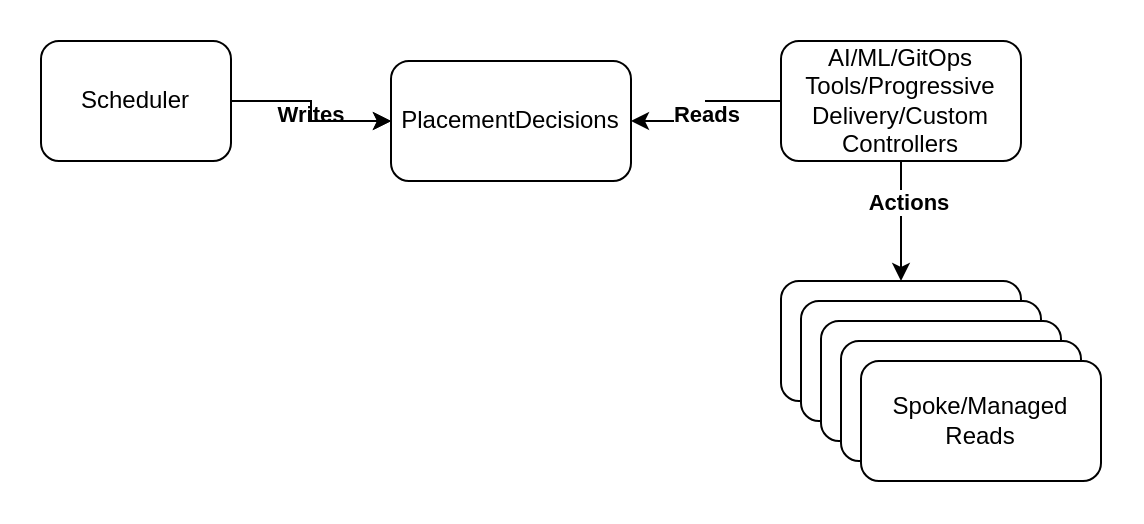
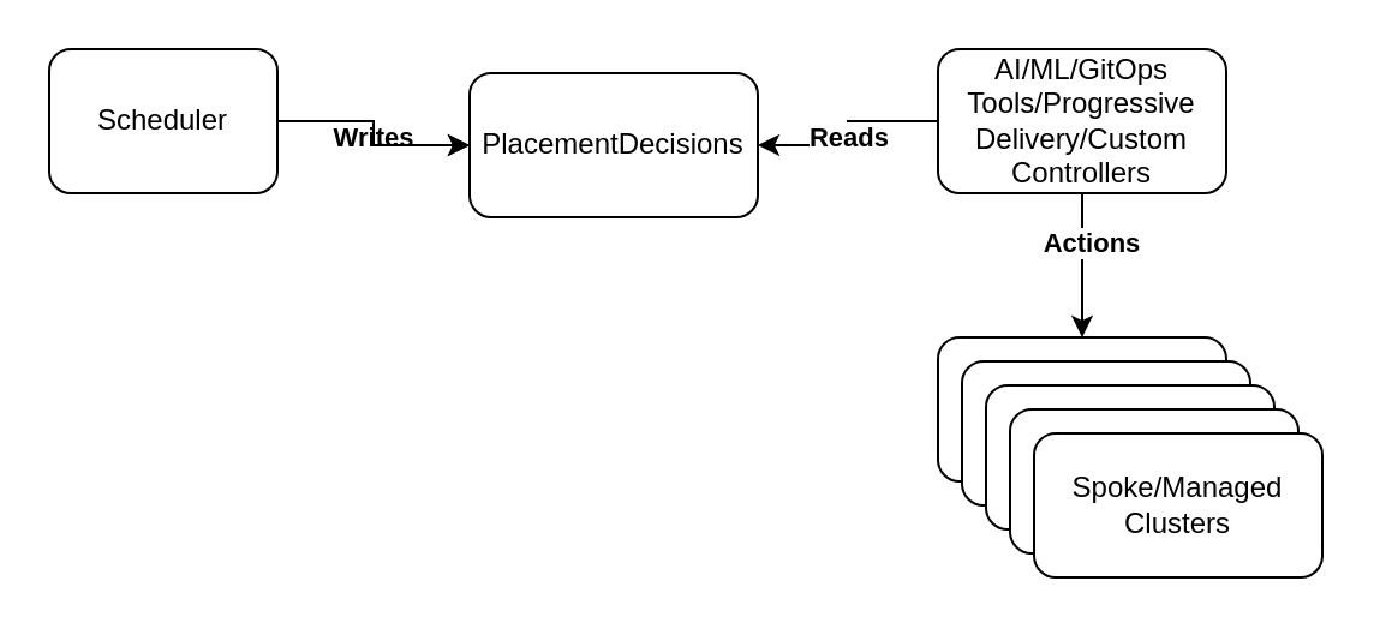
  <mxCell id="0" />
  <mxCell id="1" parent="0" />
  <mxCell id="2" style="edgeStyle=orthogonalEdgeStyle;rounded=0;orthogonalLoop=1;jettySize=auto;html=1;fontStyle=1" edge="1" parent="1" source="5" target="6"><mxGeometry relative="1" as="geometry" /></mxCell>
  <mxCell id="3" value="Writes" style="edgeLabel;html=1;align=center;verticalAlign=middle;resizable=0;points=[];fontStyle=1" vertex="1" connectable="0" parent="2"><mxGeometry x="0.033" y="-1" relative="1" as="geometry"><mxPoint as="offset" /></mxGeometry></mxCell>
  <mxCell id="4" value="" style="edgeStyle=orthogonalEdgeStyle;rounded=0;orthogonalLoop=1;jettySize=auto;html=1;" edge="1" parent="1" source="5" target="6"><mxGeometry relative="1" as="geometry" /></mxCell>
  <mxCell id="5" value="Scheduler" style="rounded=1;whiteSpace=wrap;html=1;" vertex="1" parent="1"><mxGeometry x="20" y="20" width="95" height="60" as="geometry" /></mxCell>
  <mxCell id="6" value="PlacementDecisions" style="rounded=1;whiteSpace=wrap;html=1;" vertex="1" parent="1"><mxGeometry x="195" y="30" width="120" height="60" as="geometry" /></mxCell>
  <mxCell id="7" style="edgeStyle=orthogonalEdgeStyle;rounded=0;orthogonalLoop=1;jettySize=auto;html=1;entryX=1;entryY=0.5;entryDx=0;entryDy=0;" edge="1" parent="1" source="11" target="6"><mxGeometry relative="1" as="geometry" /></mxCell>
  <mxCell id="8" value="&lt;b&gt;Reads&lt;/b&gt;&lt;div&gt;&lt;br&gt;&lt;/div&gt;" style="edgeLabel;html=1;align=center;verticalAlign=middle;resizable=0;points=[];" vertex="1" connectable="0" parent="7"><mxGeometry x="0.133" y="3" relative="1" as="geometry"><mxPoint as="offset" /></mxGeometry></mxCell>
  <mxCell id="9" style="edgeStyle=orthogonalEdgeStyle;rounded=0;orthogonalLoop=1;jettySize=auto;html=1;entryX=0.5;entryY=0;entryDx=0;entryDy=0;" edge="1" parent="1" source="11" target="12"><mxGeometry relative="1" as="geometry" /></mxCell>
  <mxCell id="10" value="&lt;b&gt;Actions&lt;/b&gt;" style="edgeLabel;html=1;align=center;verticalAlign=middle;resizable=0;points=[];" vertex="1" connectable="0" parent="9"><mxGeometry x="-0.333" y="3" relative="1" as="geometry"><mxPoint as="offset" /></mxGeometry></mxCell>
  <mxCell id="11" value="AI/ML/GitOps Tools/Progressive Delivery/Custom Controllers" style="rounded=1;whiteSpace=wrap;html=1;" vertex="1" parent="1"><mxGeometry x="390" y="20" width="120" height="60" as="geometry" /></mxCell>
  <mxCell id="12" value="" style="rounded=1;whiteSpace=wrap;html=1;" vertex="1" parent="1"><mxGeometry x="390" y="140" width="120" height="60" as="geometry" /></mxCell>
  <mxCell id="13" value="" style="rounded=1;whiteSpace=wrap;html=1;" vertex="1" parent="1"><mxGeometry x="400" y="150" width="120" height="60" as="geometry" /></mxCell>
  <mxCell id="14" value="" style="rounded=1;whiteSpace=wrap;html=1;" vertex="1" parent="1"><mxGeometry x="410" y="160" width="120" height="60" as="geometry" /></mxCell>
  <mxCell id="15" value="" style="rounded=1;whiteSpace=wrap;html=1;" vertex="1" parent="1"><mxGeometry x="420" y="170" width="120" height="60" as="geometry" /></mxCell>
- <mxCell id="16" value="Spoke/Managed Reads" style="rounded=1;whiteSpace=wrap;html=1;" vertex="1" parent="1"><mxGeometry x="430" y="180" width="120" height="60" as="geometry" /></mxCell>
+ <mxCell id="16" value="Spoke/Managed Clusters" style="rounded=1;whiteSpace=wrap;html=1;" vertex="1" parent="1"><mxGeometry x="430" y="180" width="120" height="60" as="geometry" /></mxCell>
